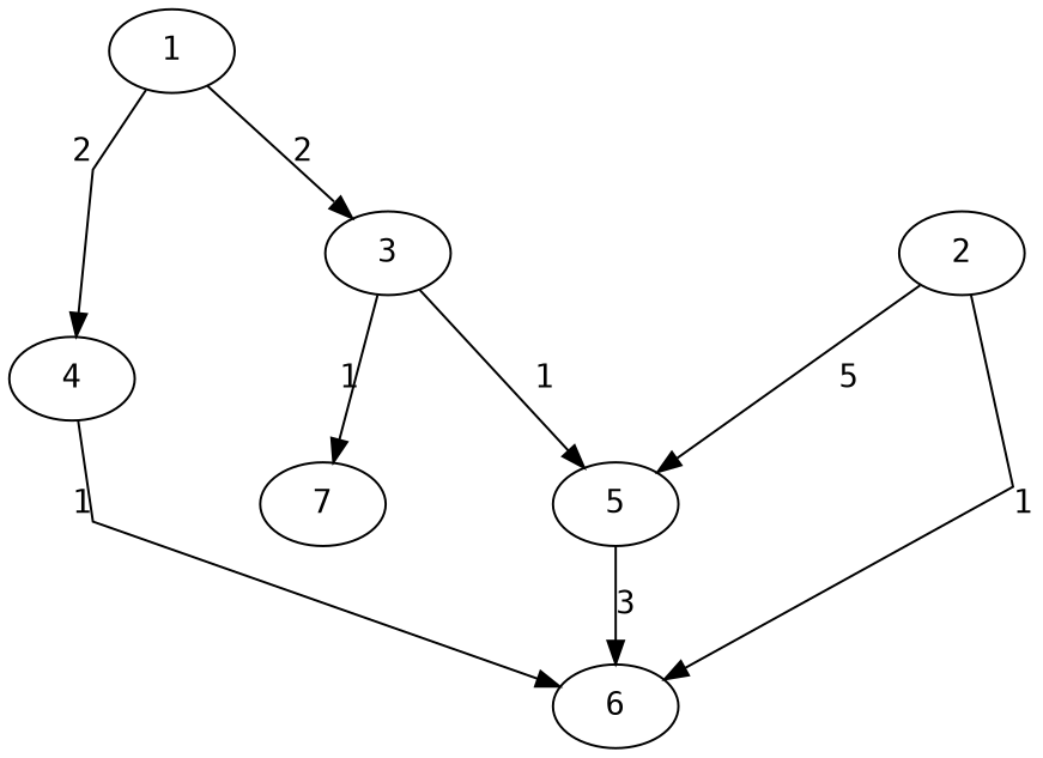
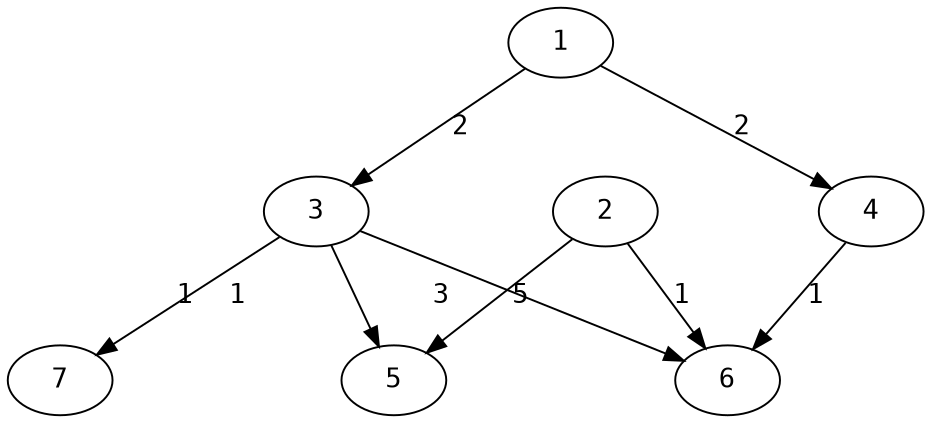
  digraph {
    fontname="DejaVu Sans Mono"
    nodesep=1
    splines=false
    node [fontname="DejaVu Sans Mono"]
    edge [fontname="DejaVu Sans Mono"]
    1
    3
    4
    2
    5
    6
    7
    1 -> 3 [label=2]
    1 -> 4 [label=2]
    3 -> 5 [label=1]
-   5 -> 6 [label=3]
+   3 -> 6 [label=3]
    3 -> 7 [label=1]
    4 -> 6 [label=1]
    2 -> 5 [label=5]
    2 -> 6 [label=1]
  }
